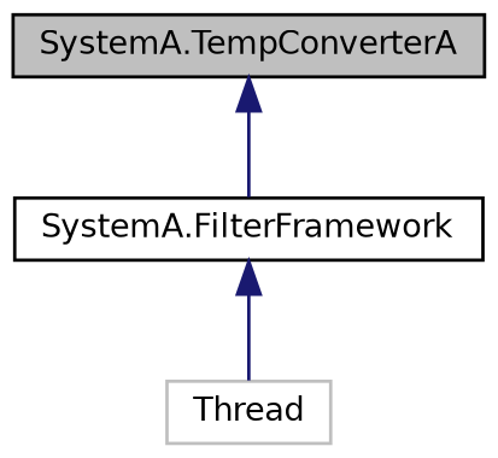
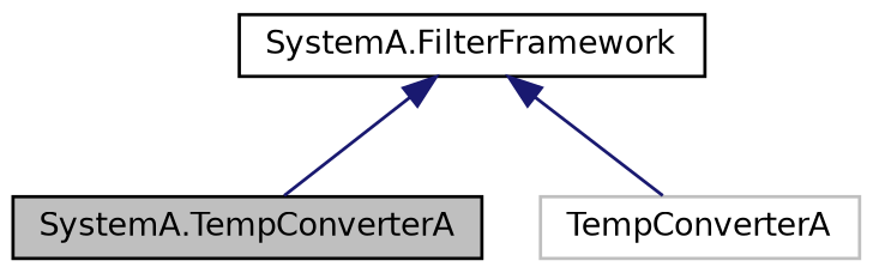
  digraph {
    node [color=black fillcolor=white fontname=Helvetica fontsize=10 shape=record style=filled]
    edge [color=midnightblue dir=back fontname=Helvetica fontsize=10 labelfontname=Helvetica labelfontsize=10 style=solid]
    n1 [fillcolor=grey75 fontcolor=black height=0.2 label="SystemA.TempConverterA" width=0.4]
    n2 [height=0.2 label="SystemA.FilterFramework" width=0.4]
-   n3 [color=grey75 height=0.2 label=Thread width=0.4]
-   n1 -> n2
+   n3 [color=grey75 height=0.2 label=TempConverterA width=0.4]
+   n2 -> n1
    n2 -> n3
  }
